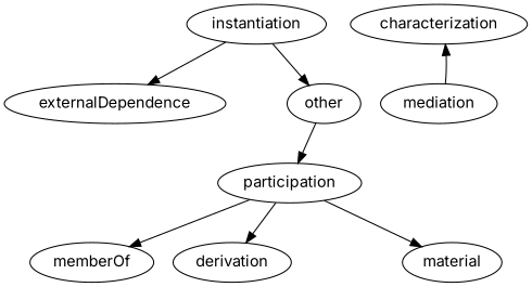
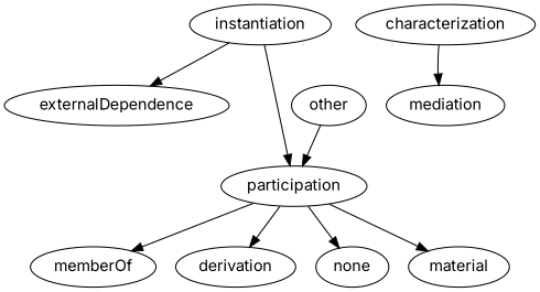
  strict digraph {
    fontname=Inter
    node [fontname=Inter]
    edge [fontname=Inter]
    instantiation
    externalDependence
    participation
    memberOf
    derivation
+   none
    material
    characterization
    mediation
    other
    instantiation -> externalDependence
-   instantiation -> other
+   instantiation -> participation
    participation -> memberOf
    participation -> derivation
+   participation -> none
    participation -> material
-   mediation -> characterization
+   characterization -> mediation
    other -> participation
  }
